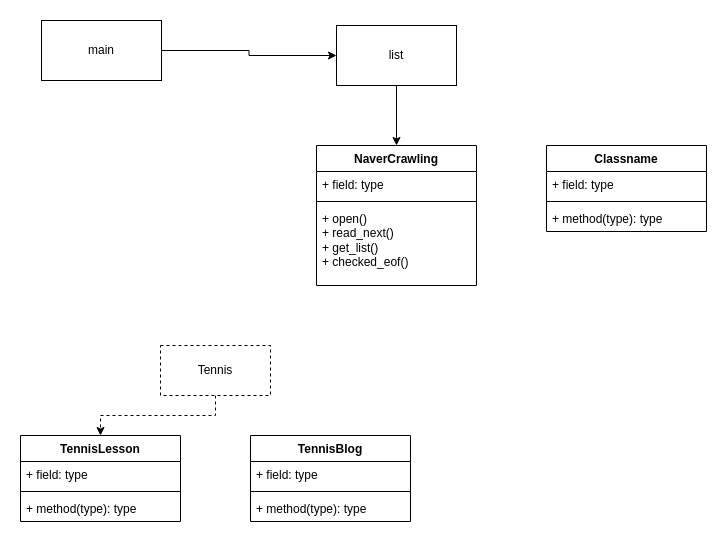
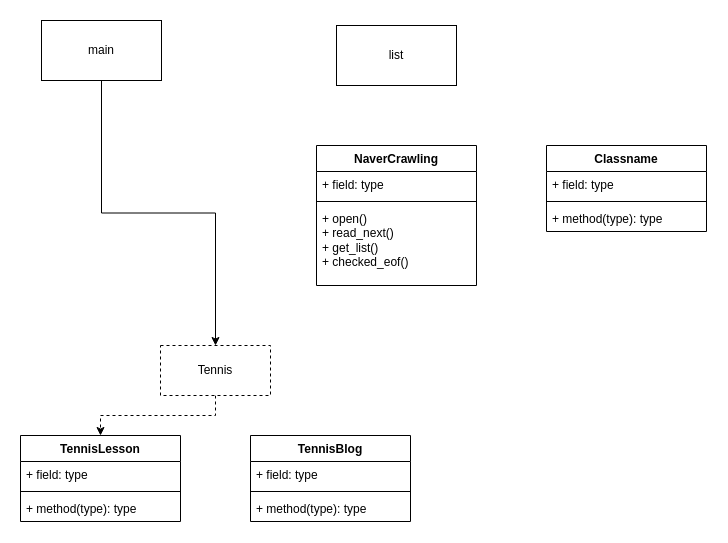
  <mxCell id="0" />
  <mxCell id="1" parent="0" />
- <mxCell id="2" style="edgeStyle=orthogonalEdgeStyle;rounded=0;orthogonalLoop=1;jettySize=auto;html=1;entryX=0;entryY=0.5;entryDx=0;entryDy=0;" parent="1" source="3" edge="1" target="5"><mxGeometry relative="1" as="geometry"><mxPoint x="386" y="175" as="targetPoint" /></mxGeometry></mxCell>
+ <mxCell id="2" style="edgeStyle=orthogonalEdgeStyle;rounded=0;orthogonalLoop=1;jettySize=auto;html=1;" parent="1" source="3" edge="1" target="11"><mxGeometry relative="1" as="geometry"><mxPoint x="386" y="175" as="targetPoint" /></mxGeometry></mxCell>
  <mxCell id="3" value="main" style="rounded=0;whiteSpace=wrap;html=1;" parent="1" vertex="1"><mxGeometry x="41" y="20" width="120" height="60" as="geometry" /></mxCell>
- <mxCell id="4" value="" style="edgeStyle=orthogonalEdgeStyle;rounded=0;orthogonalLoop=1;jettySize=auto;html=1;entryX=0.5;entryY=0;entryDx=0;entryDy=0;" parent="1" source="5" target="6" edge="1"><mxGeometry relative="1" as="geometry"><mxPoint x="486" y="145" as="targetPoint" /></mxGeometry></mxCell>
  <mxCell id="5" value="list" style="rounded=0;whiteSpace=wrap;html=1;" parent="1" vertex="1"><mxGeometry x="336" y="25" width="120" height="60" as="geometry" /></mxCell>
  <mxCell id="6" value="NaverCrawling" style="swimlane;fontStyle=1;align=center;verticalAlign=top;childLayout=stackLayout;horizontal=1;startSize=26;horizontalStack=0;resizeParent=1;resizeParentMax=0;resizeLast=0;collapsible=1;marginBottom=0;whiteSpace=wrap;html=1;" parent="1" vertex="1"><mxGeometry x="316" y="145" width="160" height="140" as="geometry" /></mxCell>
  <mxCell id="7" value="+ field: type" style="text;strokeColor=none;fillColor=none;align=left;verticalAlign=top;spacingLeft=4;spacingRight=4;overflow=hidden;rotatable=0;points=[[0,0.5],[1,0.5]];portConstraint=eastwest;whiteSpace=wrap;html=1;" parent="6" vertex="1"><mxGeometry y="26" width="160" height="26" as="geometry" /></mxCell>
  <mxCell id="8" value="" style="line;strokeWidth=1;fillColor=none;align=left;verticalAlign=middle;spacingTop=-1;spacingLeft=3;spacingRight=3;rotatable=0;labelPosition=right;points=[];portConstraint=eastwest;strokeColor=inherit;" parent="6" vertex="1"><mxGeometry y="52" width="160" height="8" as="geometry" /></mxCell>
  <mxCell id="9" value="+ open()&lt;br&gt;+ read_next()&lt;br&gt;+ get_list()&lt;br&gt;+ checked_eof()" style="text;strokeColor=none;fillColor=none;align=left;verticalAlign=top;spacingLeft=4;spacingRight=4;overflow=hidden;rotatable=0;points=[[0,0.5],[1,0.5]];portConstraint=eastwest;whiteSpace=wrap;html=1;" parent="6" vertex="1"><mxGeometry y="60" width="160" height="80" as="geometry" /></mxCell>
  <mxCell id="10" style="edgeStyle=orthogonalEdgeStyle;rounded=0;orthogonalLoop=1;jettySize=auto;html=1;entryX=0.5;entryY=0;entryDx=0;entryDy=0;dashed=1;" edge="1" parent="1" source="11" target="12"><mxGeometry relative="1" as="geometry"><mxPoint x="80" y="435" as="targetPoint" /></mxGeometry></mxCell>
  <mxCell id="11" value="Tennis" style="html=1;whiteSpace=wrap;dashed=1;" parent="1" vertex="1"><mxGeometry x="160" y="345" width="110" height="50" as="geometry" /></mxCell>
  <mxCell id="12" value="TennisLesson" style="swimlane;fontStyle=1;align=center;verticalAlign=top;childLayout=stackLayout;horizontal=1;startSize=26;horizontalStack=0;resizeParent=1;resizeParentMax=0;resizeLast=0;collapsible=1;marginBottom=0;whiteSpace=wrap;html=1;" parent="1" vertex="1"><mxGeometry x="20" y="435" width="160" height="86" as="geometry" /></mxCell>
  <mxCell id="13" value="+ field: type" style="text;strokeColor=none;fillColor=none;align=left;verticalAlign=top;spacingLeft=4;spacingRight=4;overflow=hidden;rotatable=0;points=[[0,0.5],[1,0.5]];portConstraint=eastwest;whiteSpace=wrap;html=1;" parent="12" vertex="1"><mxGeometry y="26" width="160" height="26" as="geometry" /></mxCell>
  <mxCell id="14" value="" style="line;strokeWidth=1;fillColor=none;align=left;verticalAlign=middle;spacingTop=-1;spacingLeft=3;spacingRight=3;rotatable=0;labelPosition=right;points=[];portConstraint=eastwest;strokeColor=inherit;" parent="12" vertex="1"><mxGeometry y="52" width="160" height="8" as="geometry" /></mxCell>
  <mxCell id="15" value="+ method(type): type" style="text;strokeColor=none;fillColor=none;align=left;verticalAlign=top;spacingLeft=4;spacingRight=4;overflow=hidden;rotatable=0;points=[[0,0.5],[1,0.5]];portConstraint=eastwest;whiteSpace=wrap;html=1;" parent="12" vertex="1"><mxGeometry y="60" width="160" height="26" as="geometry" /></mxCell>
  <mxCell id="16" value="TennisBlog" style="swimlane;fontStyle=1;align=center;verticalAlign=top;childLayout=stackLayout;horizontal=1;startSize=26;horizontalStack=0;resizeParent=1;resizeParentMax=0;resizeLast=0;collapsible=1;marginBottom=0;whiteSpace=wrap;html=1;" vertex="1" parent="1"><mxGeometry x="250" y="435" width="160" height="86" as="geometry" /></mxCell>
  <mxCell id="17" value="+ field: type" style="text;strokeColor=none;fillColor=none;align=left;verticalAlign=top;spacingLeft=4;spacingRight=4;overflow=hidden;rotatable=0;points=[[0,0.5],[1,0.5]];portConstraint=eastwest;whiteSpace=wrap;html=1;" vertex="1" parent="16"><mxGeometry y="26" width="160" height="26" as="geometry" /></mxCell>
  <mxCell id="18" value="" style="line;strokeWidth=1;fillColor=none;align=left;verticalAlign=middle;spacingTop=-1;spacingLeft=3;spacingRight=3;rotatable=0;labelPosition=right;points=[];portConstraint=eastwest;strokeColor=inherit;" vertex="1" parent="16"><mxGeometry y="52" width="160" height="8" as="geometry" /></mxCell>
  <mxCell id="19" value="+ method(type): type" style="text;strokeColor=none;fillColor=none;align=left;verticalAlign=top;spacingLeft=4;spacingRight=4;overflow=hidden;rotatable=0;points=[[0,0.5],[1,0.5]];portConstraint=eastwest;whiteSpace=wrap;html=1;" vertex="1" parent="16"><mxGeometry y="60" width="160" height="26" as="geometry" /></mxCell>
  <mxCell id="20" value="Classname" style="swimlane;fontStyle=1;align=center;verticalAlign=top;childLayout=stackLayout;horizontal=1;startSize=26;horizontalStack=0;resizeParent=1;resizeParentMax=0;resizeLast=0;collapsible=1;marginBottom=0;whiteSpace=wrap;html=1;" vertex="1" parent="1"><mxGeometry x="546" y="145" width="160" height="86" as="geometry" /></mxCell>
  <mxCell id="21" value="+ field: type" style="text;strokeColor=none;fillColor=none;align=left;verticalAlign=top;spacingLeft=4;spacingRight=4;overflow=hidden;rotatable=0;points=[[0,0.5],[1,0.5]];portConstraint=eastwest;whiteSpace=wrap;html=1;" vertex="1" parent="20"><mxGeometry y="26" width="160" height="26" as="geometry" /></mxCell>
  <mxCell id="22" value="" style="line;strokeWidth=1;fillColor=none;align=left;verticalAlign=middle;spacingTop=-1;spacingLeft=3;spacingRight=3;rotatable=0;labelPosition=right;points=[];portConstraint=eastwest;strokeColor=inherit;" vertex="1" parent="20"><mxGeometry y="52" width="160" height="8" as="geometry" /></mxCell>
  <mxCell id="23" value="+ method(type): type" style="text;strokeColor=none;fillColor=none;align=left;verticalAlign=top;spacingLeft=4;spacingRight=4;overflow=hidden;rotatable=0;points=[[0,0.5],[1,0.5]];portConstraint=eastwest;whiteSpace=wrap;html=1;" vertex="1" parent="20"><mxGeometry y="60" width="160" height="26" as="geometry" /></mxCell>
